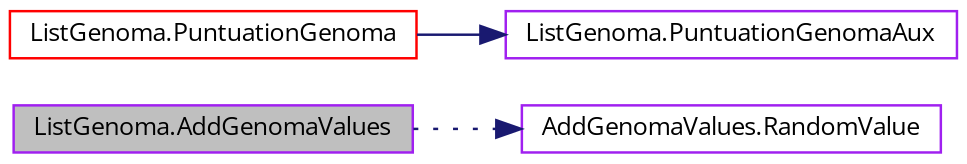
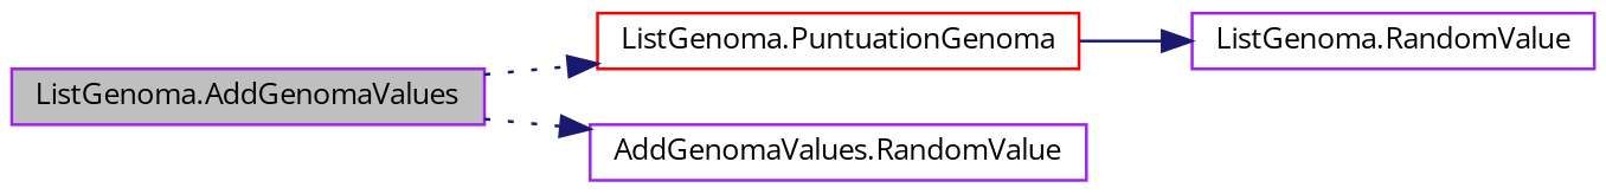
  digraph {
    fontname="Open Sans"
    rankdir=LR
    node [color=purple fillcolor=white fontname="Open Sans" fontsize=10 shape=record style=filled]
    edge [color=midnightblue fontname="Open Sans" fontsize=10 labelfontname=Helvetica labelfontsize=10 style=dotted]
    n1 [fillcolor=grey75 fontcolor=black height=0.2 label="ListGenoma.AddGenomaValues" width=0.4]
    n2 [color=red height=0.2 label="ListGenoma.PuntuationGenoma" width=0.4]
    n3 [height=0.2 label="AddGenomaValues.RandomValue" width=0.4]
-   n4 [height=0.2 label="ListGenoma.PuntuationGenomaAux" width=0.4]
+   n4 [height=0.2 label="ListGenoma.RandomValue" width=0.4]
+   n1 -> n2
    n1 -> n3
    n2 -> n4 [style=solid]
  }
